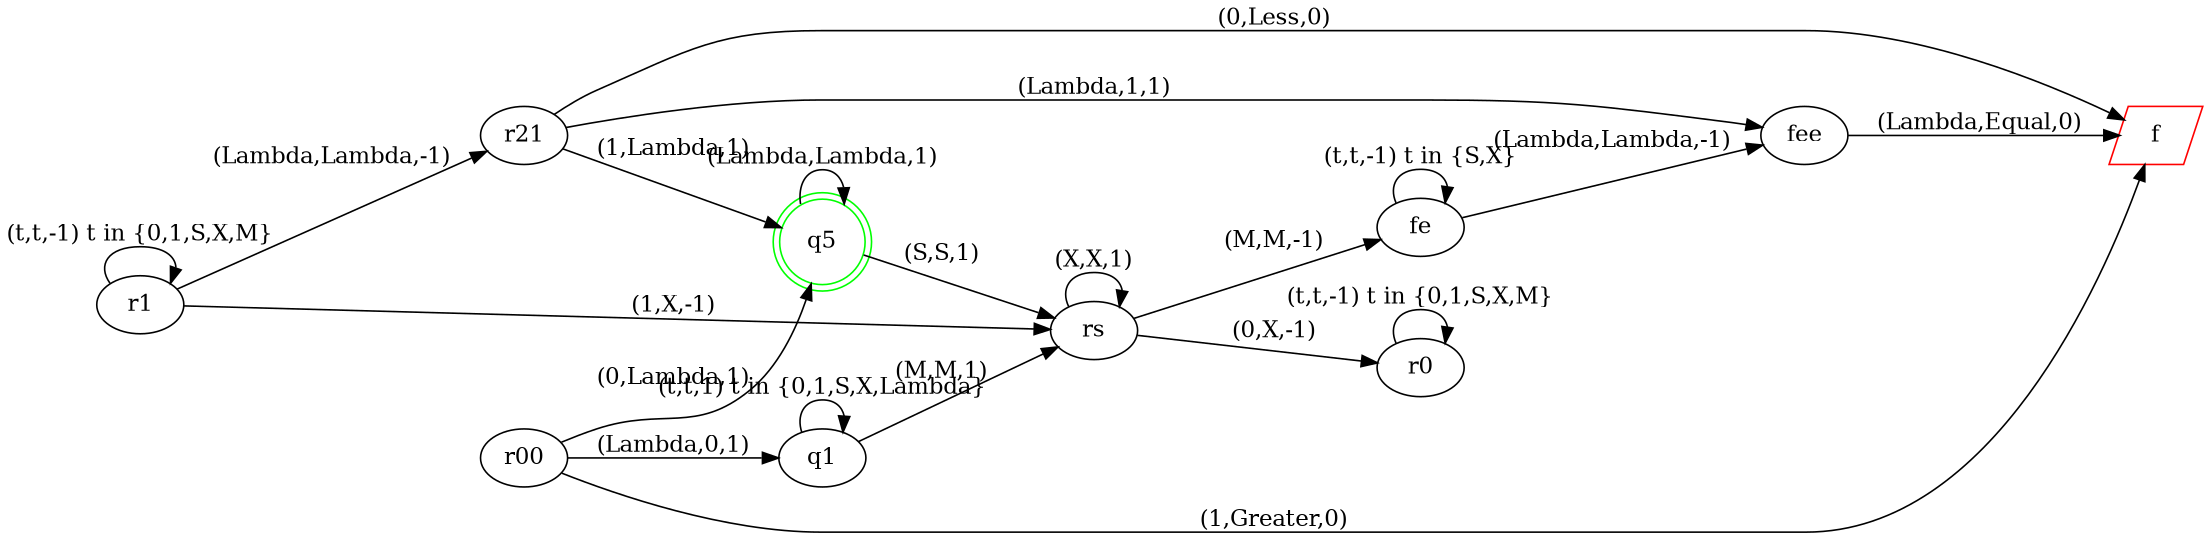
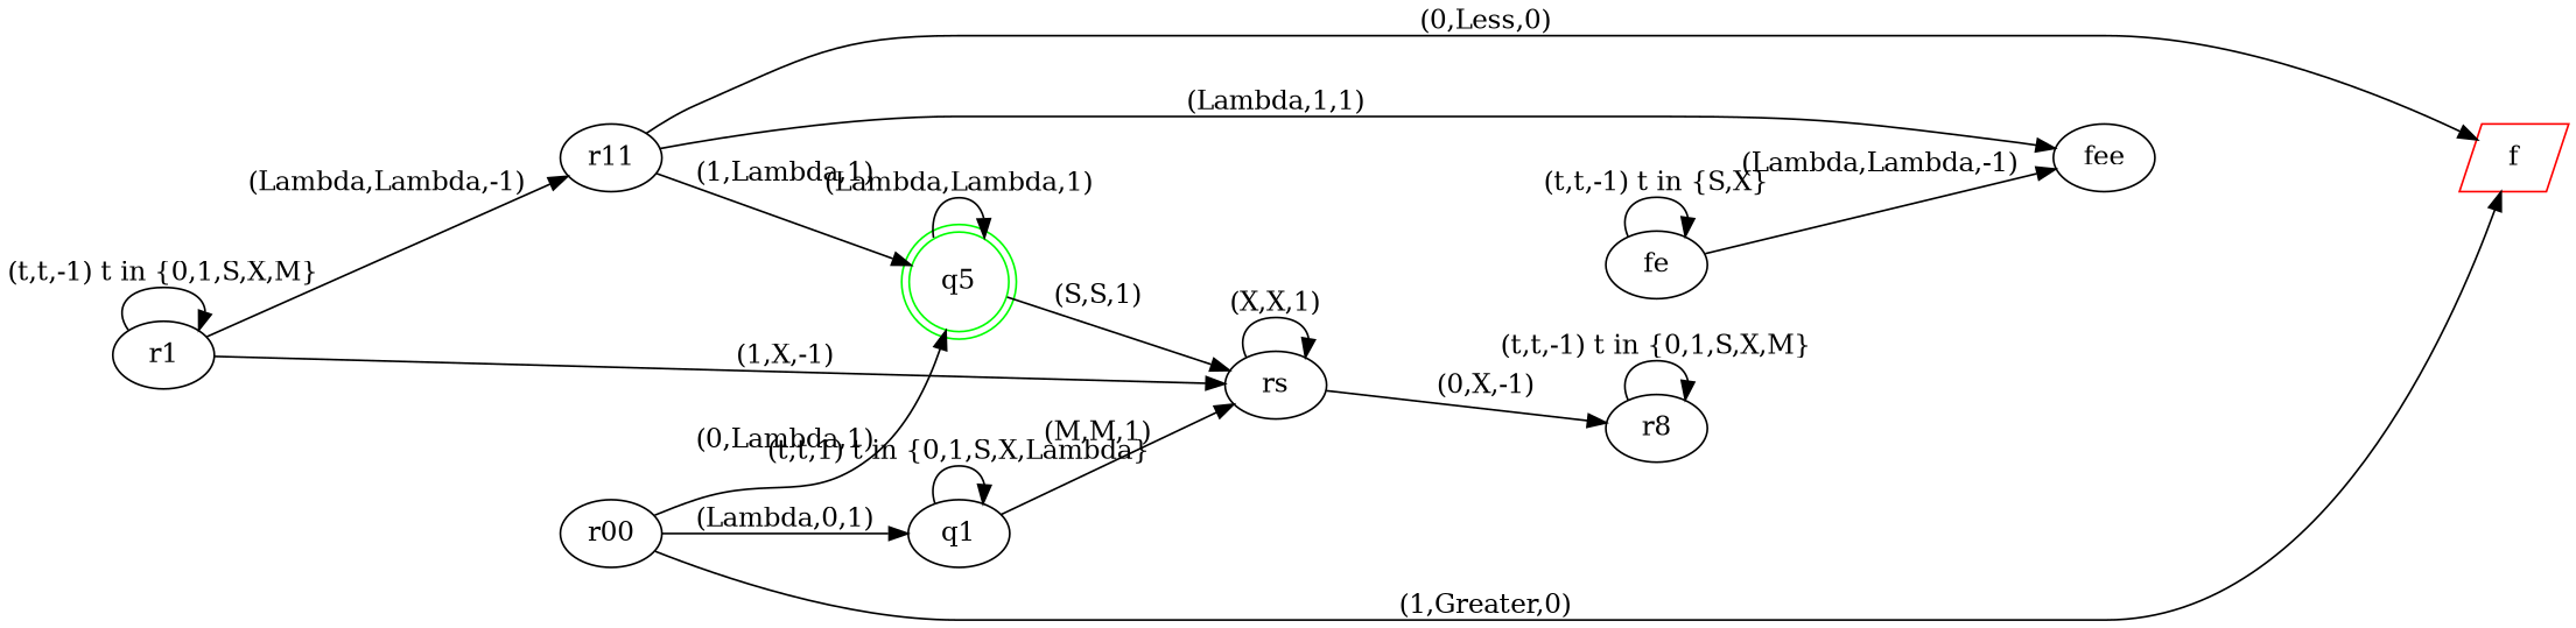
  digraph {
    rankdir=LR
    n1 [color=green label=q5 shape=doublecircle]
    rs
-   r0
+   r0 [label=r8]
    fe
    q1
    r1
-   r11 [label=r21]
+   r11
    fee
    r00
    f [color=red shape=parallelogram]
    n1 -> n1 [label="(Lambda,Lambda,1)"]
    n1 -> rs [label="(S,S,1)"]
    rs -> rs [label="(X,X,1)"]
    rs -> r0 [label="(0,X,-1)"]
-   rs -> fe [label="(M,M,-1)"]
    r0 -> r0 [label="(t,t,-1) t in {0,1,S,X,M}"]
    fe -> fe [label="(t,t,-1) t in {S,X}"]
    fe -> fee [label="(Lambda,Lambda,-1)"]
    q1 -> rs [label="(M,M,1)"]
    q1 -> q1 [label="(t,t,1) t in {0,1,S,X,Lambda}"]
    r1 -> rs [label="(1,X,-1)"]
    r1 -> r1 [label="(t,t,-1) t in {0,1,S,X,M}"]
    r1 -> r11 [label="(Lambda,Lambda,-1)"]
    r11 -> n1 [label="(1,Lambda,1)"]
    r11 -> fee [label="(Lambda,1,1)"]
    r11 -> f [label="(0,Less,0)"]
-   fee -> f [label="(Lambda,Equal,0)"]
    r00 -> n1 [label="(0,Lambda,1)"]
    r00 -> q1 [label="(Lambda,0,1)"]
    r00 -> f [label="(1,Greater,0)"]
  }
